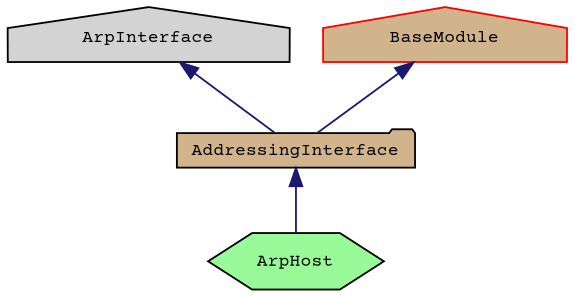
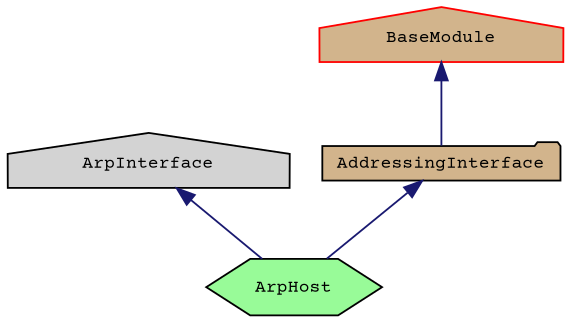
  digraph {
    fontname="Courier Prime"
    node [color=black fillcolor=tan fontname="Courier Prime" fontsize=10 shape=house style=filled]
    edge [color=midnightblue dir=back fontname="Courier Prime" fontsize=10 labelfontname=FreeSans labelfontsize=10 style=solid]
    n1 [fillcolor=palegreen fontcolor=black height=0.2 label=ArpHost shape=hexagon width=0.4]
    n2 [fillcolor=lightgrey height=0.2 label=ArpInterface width=0.4]
    n3 [height=0.2 label=AddressingInterface shape=folder width=0.4]
    n4 [color=red height=0.2 label=BaseModule width=0.4]
-   n2 -> n3
+   n2 -> n1
    n3 -> n1
    n4 -> n3
  }
